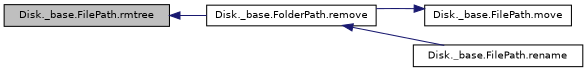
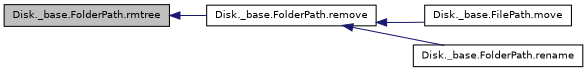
  digraph {
    rankdir=LR
    node [color=black fontname=Helvetica fontsize=10 shape=record]
    edge [color=midnightblue dir=back fontname=Helvetica fontsize=10 labelfontname=Helvetica labelfontsize=10 style=solid]
-   n1 [fillcolor=grey75 fontcolor=black height=0.2 label="Disk._base.FilePath.rmtree" style=filled width=0.4]
+   n1 [fillcolor=grey75 fontcolor=black height=0.2 label="Disk._base.FolderPath.rmtree" style=filled width=0.4]
    n2 [height=0.2 label="Disk._base.FolderPath.remove" width=0.4]
    n3 [height=0.2 label="Disk._base.FilePath.move" width=0.4]
-   n4 [height=0.2 label="Disk._base.FilePath.rename" width=0.4]
+   n4 [height=0.2 label="Disk._base.FolderPath.rename" width=0.4]
    n1 -> n2
-   n3 -> n2
+   n2 -> n3
    n2 -> n4
  }
